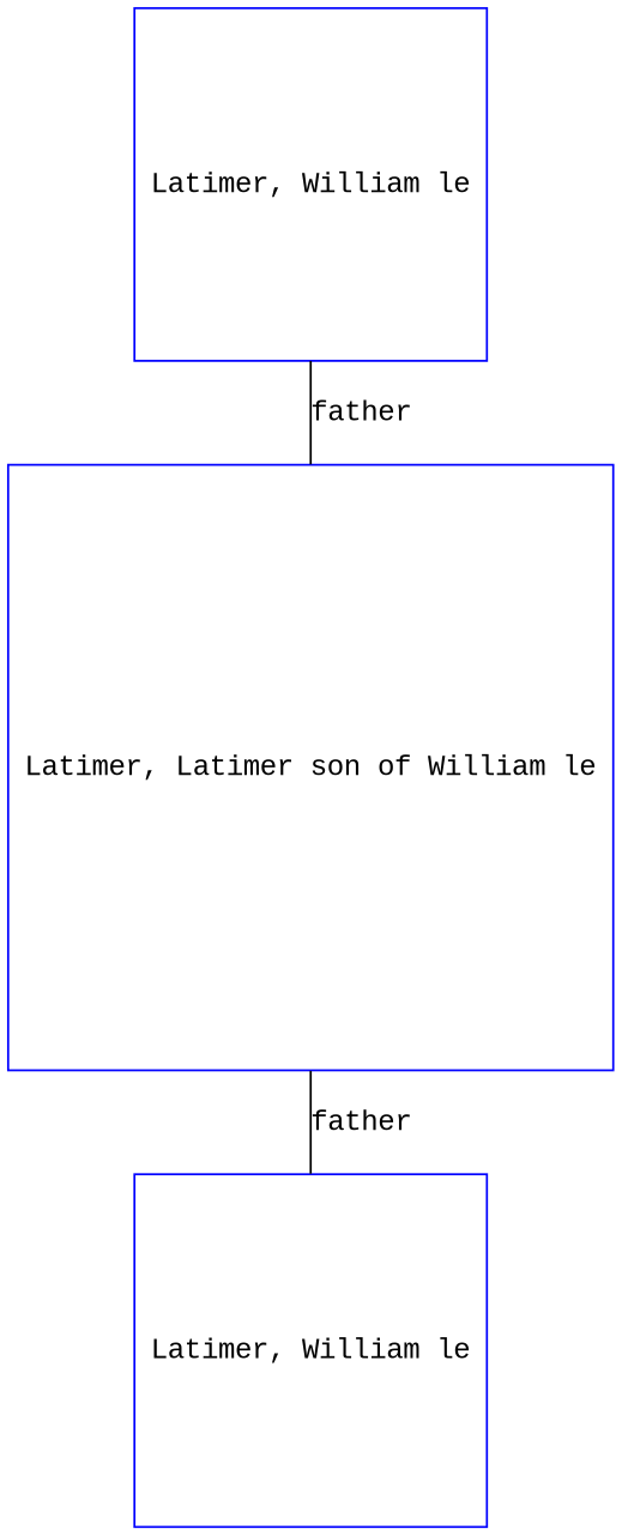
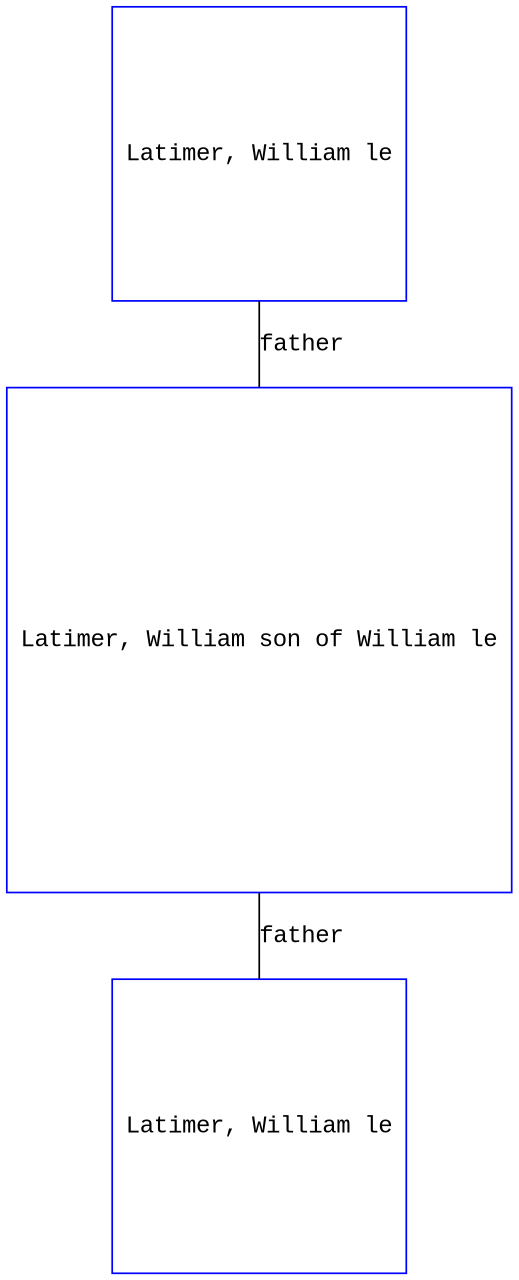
  digraph {
    fontname="Liberation Mono"
    node [color=blue regular=1 shape=box fontname="Liberation Mono"]
    edge [arrowsize=0.0 dir=none fontname="Liberation Mono"]
    n1 [label="Latimer, William le"]
    n2 [label="Latimer, William le"]
-   n3 [label="Latimer, Latimer son of William le"]
+   n3 [label="Latimer, William son of William le"]
    n2 -> n3 [label=father]
    n3 -> n1 [label=father]
  }
